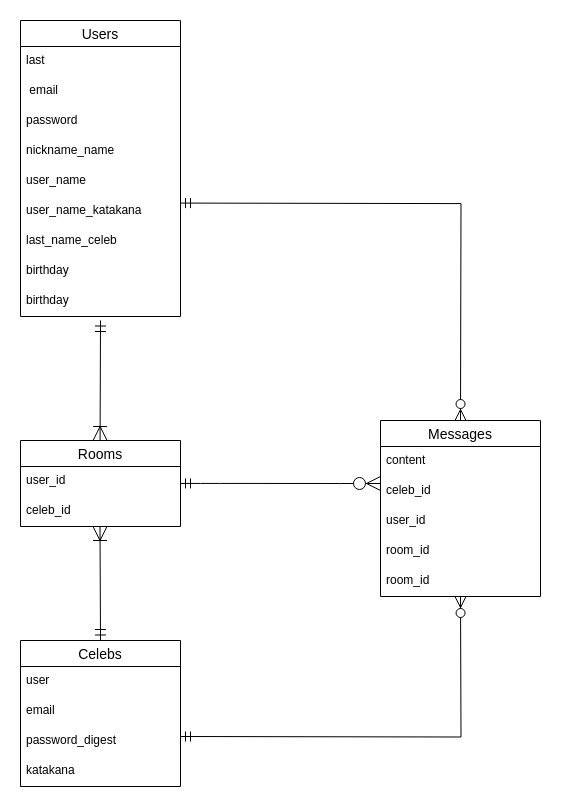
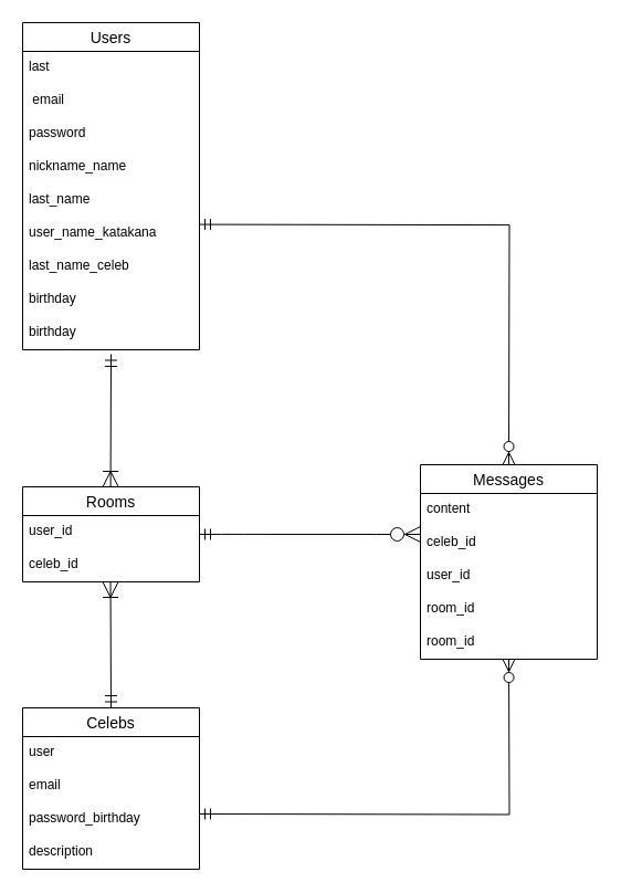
  <mxCell id="0" />
  <mxCell id="1" parent="0" />
  <mxCell id="2" value="Rooms" style="swimlane;fontStyle=0;childLayout=stackLayout;horizontal=1;startSize=26;horizontalStack=0;resizeParent=1;resizeParentMax=0;resizeLast=0;collapsible=1;marginBottom=0;align=center;fontSize=14;" parent="1" vertex="1"><mxGeometry x="20" y="440" width="160" height="86" as="geometry" /></mxCell>
  <mxCell id="3" value="user_id" style="text;strokeColor=none;fillColor=none;spacingLeft=4;spacingRight=4;overflow=hidden;rotatable=0;points=[[0,0.5],[1,0.5]];portConstraint=eastwest;fontSize=12;" parent="2" vertex="1"><mxGeometry y="26" width="160" height="30" as="geometry" /></mxCell>
  <mxCell id="4" value="celeb_id" style="text;strokeColor=none;fillColor=none;spacingLeft=4;spacingRight=4;overflow=hidden;rotatable=0;points=[[0,0.5],[1,0.5]];portConstraint=eastwest;fontSize=12;" parent="2" vertex="1"><mxGeometry y="56" width="160" height="30" as="geometry" /></mxCell>
  <mxCell id="5" value="Users" style="swimlane;fontStyle=0;childLayout=stackLayout;horizontal=1;startSize=26;horizontalStack=0;resizeParent=1;resizeParentMax=0;resizeLast=0;collapsible=1;marginBottom=0;align=center;fontSize=14;" parent="1" vertex="1"><mxGeometry x="20" y="20" width="160" height="296" as="geometry" /></mxCell>
  <mxCell id="6" value="last" style="text;strokeColor=none;fillColor=none;spacingLeft=4;spacingRight=4;overflow=hidden;rotatable=0;points=[[0,0.5],[1,0.5]];portConstraint=eastwest;fontSize=12;" parent="5" vertex="1"><mxGeometry y="26" width="160" height="30" as="geometry" /></mxCell>
  <mxCell id="7" value=" email&#10;" style="text;strokeColor=none;fillColor=none;spacingLeft=4;spacingRight=4;overflow=hidden;rotatable=0;points=[[0,0.5],[1,0.5]];portConstraint=eastwest;fontSize=12;" parent="5" vertex="1"><mxGeometry y="56" width="160" height="30" as="geometry" /></mxCell>
  <mxCell id="8" value="password" style="text;strokeColor=none;fillColor=none;spacingLeft=4;spacingRight=4;overflow=hidden;rotatable=0;points=[[0,0.5],[1,0.5]];portConstraint=eastwest;fontSize=12;" parent="5" vertex="1"><mxGeometry y="86" width="160" height="30" as="geometry" /></mxCell>
  <mxCell id="9" value="nickname_name" style="text;strokeColor=none;fillColor=none;spacingLeft=4;spacingRight=4;overflow=hidden;rotatable=0;points=[[0,0.5],[1,0.5]];portConstraint=eastwest;fontSize=12;" parent="5" vertex="1"><mxGeometry y="116" width="160" height="30" as="geometry" /></mxCell>
- <mxCell id="10" value="user_name" style="text;strokeColor=none;fillColor=none;spacingLeft=4;spacingRight=4;overflow=hidden;rotatable=0;points=[[0,0.5],[1,0.5]];portConstraint=eastwest;fontSize=12;" parent="5" vertex="1"><mxGeometry y="146" width="160" height="30" as="geometry" /></mxCell>
+ <mxCell id="10" value="last_name" style="text;strokeColor=none;fillColor=none;spacingLeft=4;spacingRight=4;overflow=hidden;rotatable=0;points=[[0,0.5],[1,0.5]];portConstraint=eastwest;fontSize=12;" parent="5" vertex="1"><mxGeometry y="146" width="160" height="30" as="geometry" /></mxCell>
  <mxCell id="11" value="user_name_katakana" style="text;strokeColor=none;fillColor=none;spacingLeft=4;spacingRight=4;overflow=hidden;rotatable=0;points=[[0,0.5],[1,0.5]];portConstraint=eastwest;fontSize=12;" parent="5" vertex="1"><mxGeometry y="176" width="160" height="30" as="geometry" /></mxCell>
  <mxCell id="12" value="last_name_celeb" style="text;strokeColor=none;fillColor=none;spacingLeft=4;spacingRight=4;overflow=hidden;rotatable=0;points=[[0,0.5],[1,0.5]];portConstraint=eastwest;fontSize=12;" parent="5" vertex="1"><mxGeometry y="206" width="160" height="30" as="geometry" /></mxCell>
  <mxCell id="13" value="birthday" style="text;strokeColor=none;fillColor=none;spacingLeft=4;spacingRight=4;overflow=hidden;rotatable=0;points=[[0,0.5],[1,0.5]];portConstraint=eastwest;fontSize=12;" parent="5" vertex="1"><mxGeometry y="236" width="160" height="30" as="geometry" /></mxCell>
  <mxCell id="14" value="birthday" style="text;strokeColor=none;fillColor=none;spacingLeft=4;spacingRight=4;overflow=hidden;rotatable=0;points=[[0,0.5],[1,0.5]];portConstraint=eastwest;fontSize=12;" parent="5" vertex="1"><mxGeometry y="266" width="160" height="30" as="geometry" /></mxCell>
  <mxCell id="15" style="edgeStyle=orthogonalEdgeStyle;rounded=0;orthogonalLoop=1;jettySize=auto;html=1;exitX=0.75;exitY=0;exitDx=0;exitDy=0;" parent="1" source="16" edge="1"><mxGeometry relative="1" as="geometry"><mxPoint x="510" y="430" as="targetPoint" /></mxGeometry></mxCell>
  <mxCell id="16" value="Messages" style="swimlane;fontStyle=0;childLayout=stackLayout;horizontal=1;startSize=26;horizontalStack=0;resizeParent=1;resizeParentMax=0;resizeLast=0;collapsible=1;marginBottom=0;align=center;fontSize=14;" parent="1" vertex="1"><mxGeometry x="380" y="420" width="160" height="176" as="geometry" /></mxCell>
  <mxCell id="17" value="content" style="text;strokeColor=none;fillColor=none;spacingLeft=4;spacingRight=4;overflow=hidden;rotatable=0;points=[[0,0.5],[1,0.5]];portConstraint=eastwest;fontSize=12;" parent="16" vertex="1"><mxGeometry y="26" width="160" height="30" as="geometry" /></mxCell>
  <mxCell id="18" value="celeb_id" style="text;strokeColor=none;fillColor=none;spacingLeft=4;spacingRight=4;overflow=hidden;rotatable=0;points=[[0,0.5],[1,0.5]];portConstraint=eastwest;fontSize=12;" parent="16" vertex="1"><mxGeometry y="56" width="160" height="30" as="geometry" /></mxCell>
  <mxCell id="19" value="user_id" style="text;strokeColor=none;fillColor=none;spacingLeft=4;spacingRight=4;overflow=hidden;rotatable=0;points=[[0,0.5],[1,0.5]];portConstraint=eastwest;fontSize=12;" parent="16" vertex="1"><mxGeometry y="86" width="160" height="30" as="geometry" /></mxCell>
  <mxCell id="20" value="room_id" style="text;strokeColor=none;fillColor=none;spacingLeft=4;spacingRight=4;overflow=hidden;rotatable=0;points=[[0,0.5],[1,0.5]];portConstraint=eastwest;fontSize=12;" parent="16" vertex="1"><mxGeometry y="116" width="160" height="30" as="geometry" /></mxCell>
  <mxCell id="21" value="room_id" style="text;strokeColor=none;fillColor=none;spacingLeft=4;spacingRight=4;overflow=hidden;rotatable=0;points=[[0,0.5],[1,0.5]];portConstraint=eastwest;fontSize=12;" vertex="1" parent="16"><mxGeometry y="146" width="160" height="30" as="geometry" /></mxCell>
  <mxCell id="22" value="" style="edgeStyle=orthogonalEdgeStyle;fontSize=12;html=1;endArrow=ERzeroToMany;startArrow=ERmandOne;elbow=vertical;endSize=9;rounded=0;endFill=1;jumpSize=6;startSize=8;" parent="1" edge="1"><mxGeometry width="100" height="100" relative="1" as="geometry"><mxPoint x="180" y="736" as="sourcePoint" /><mxPoint x="460" y="596" as="targetPoint" /></mxGeometry></mxCell>
  <mxCell id="23" value="Celebs" style="swimlane;fontStyle=0;childLayout=stackLayout;horizontal=1;startSize=26;horizontalStack=0;resizeParent=1;resizeParentMax=0;resizeLast=0;collapsible=1;marginBottom=0;align=center;fontSize=14;direction=east;" parent="1" vertex="1"><mxGeometry x="20" y="640" width="160" height="146" as="geometry"><mxRectangle x="130" y="510" width="160" height="26" as="alternateBounds" /></mxGeometry></mxCell>
  <mxCell id="24" value="user" style="text;strokeColor=none;fillColor=none;spacingLeft=4;spacingRight=4;overflow=hidden;rotatable=0;points=[[0,0.5],[1,0.5]];portConstraint=eastwest;fontSize=12;" parent="23" vertex="1"><mxGeometry y="26" width="160" height="30" as="geometry" /></mxCell>
  <mxCell id="25" value="email" style="text;strokeColor=none;fillColor=none;spacingLeft=4;spacingRight=4;overflow=hidden;rotatable=0;points=[[0,0.5],[1,0.5]];portConstraint=eastwest;fontSize=12;" parent="23" vertex="1"><mxGeometry y="56" width="160" height="30" as="geometry" /></mxCell>
- <mxCell id="26" value="password_digest" style="text;strokeColor=none;fillColor=none;spacingLeft=4;spacingRight=4;overflow=hidden;rotatable=0;points=[[0,0.5],[1,0.5]];portConstraint=eastwest;fontSize=12;" parent="23" vertex="1"><mxGeometry y="86" width="160" height="30" as="geometry" /></mxCell>
- <mxCell id="27" value="katakana" style="text;strokeColor=none;fillColor=none;spacingLeft=4;spacingRight=4;overflow=hidden;rotatable=0;points=[[0,0.5],[1,0.5]];portConstraint=eastwest;fontSize=12;" parent="23" vertex="1"><mxGeometry y="116" width="160" height="30" as="geometry" /></mxCell>
+ <mxCell id="26" value="password_birthday" style="text;strokeColor=none;fillColor=none;spacingLeft=4;spacingRight=4;overflow=hidden;rotatable=0;points=[[0,0.5],[1,0.5]];portConstraint=eastwest;fontSize=12;" parent="23" vertex="1"><mxGeometry y="86" width="160" height="30" as="geometry" /></mxCell>
+ <mxCell id="27" value="description" style="text;strokeColor=none;fillColor=none;spacingLeft=4;spacingRight=4;overflow=hidden;rotatable=0;points=[[0,0.5],[1,0.5]];portConstraint=eastwest;fontSize=12;" parent="23" vertex="1"><mxGeometry y="116" width="160" height="30" as="geometry" /></mxCell>
  <mxCell id="28" value="" style="fontSize=12;html=1;endArrow=ERoneToMany;startArrow=ERmandOne;rounded=0;endSize=12;startSize=9;exitX=0.5;exitY=0;exitDx=0;exitDy=0;" parent="1" source="23" edge="1"><mxGeometry width="100" height="100" relative="1" as="geometry"><mxPoint x="100.5" y="636" as="sourcePoint" /><mxPoint x="99.5" y="526" as="targetPoint" /></mxGeometry></mxCell>
  <mxCell id="29" value="" style="fontSize=12;html=1;endArrow=ERoneToMany;startArrow=ERmandOne;rounded=0;endSize=12;startSize=9;" parent="1" edge="1"><mxGeometry width="100" height="100" relative="1" as="geometry"><mxPoint x="100" y="320" as="sourcePoint" /><mxPoint x="99.58" y="440" as="targetPoint" /></mxGeometry></mxCell>
  <mxCell id="30" value="" style="edgeStyle=orthogonalEdgeStyle;fontSize=12;html=1;endArrow=ERzeroToMany;startArrow=ERmandOne;elbow=vertical;endSize=9;rounded=0;endFill=1;jumpSize=6;startSize=8;" parent="1" edge="1"><mxGeometry width="100" height="100" relative="1" as="geometry"><mxPoint x="180" y="202.58" as="sourcePoint" /><mxPoint x="460" y="420" as="targetPoint" /></mxGeometry></mxCell>
  <mxCell id="31" value="" style="edgeStyle=entityRelationEdgeStyle;fontSize=12;html=1;endArrow=ERzeroToMany;startArrow=ERmandOne;entryX=0;entryY=0.233;entryDx=0;entryDy=0;entryPerimeter=0;endSize=12;startSize=8;" parent="1" target="18" edge="1"><mxGeometry width="100" height="100" relative="1" as="geometry"><mxPoint x="180" y="482.93" as="sourcePoint" /><mxPoint x="350" y="483" as="targetPoint" /></mxGeometry></mxCell>
